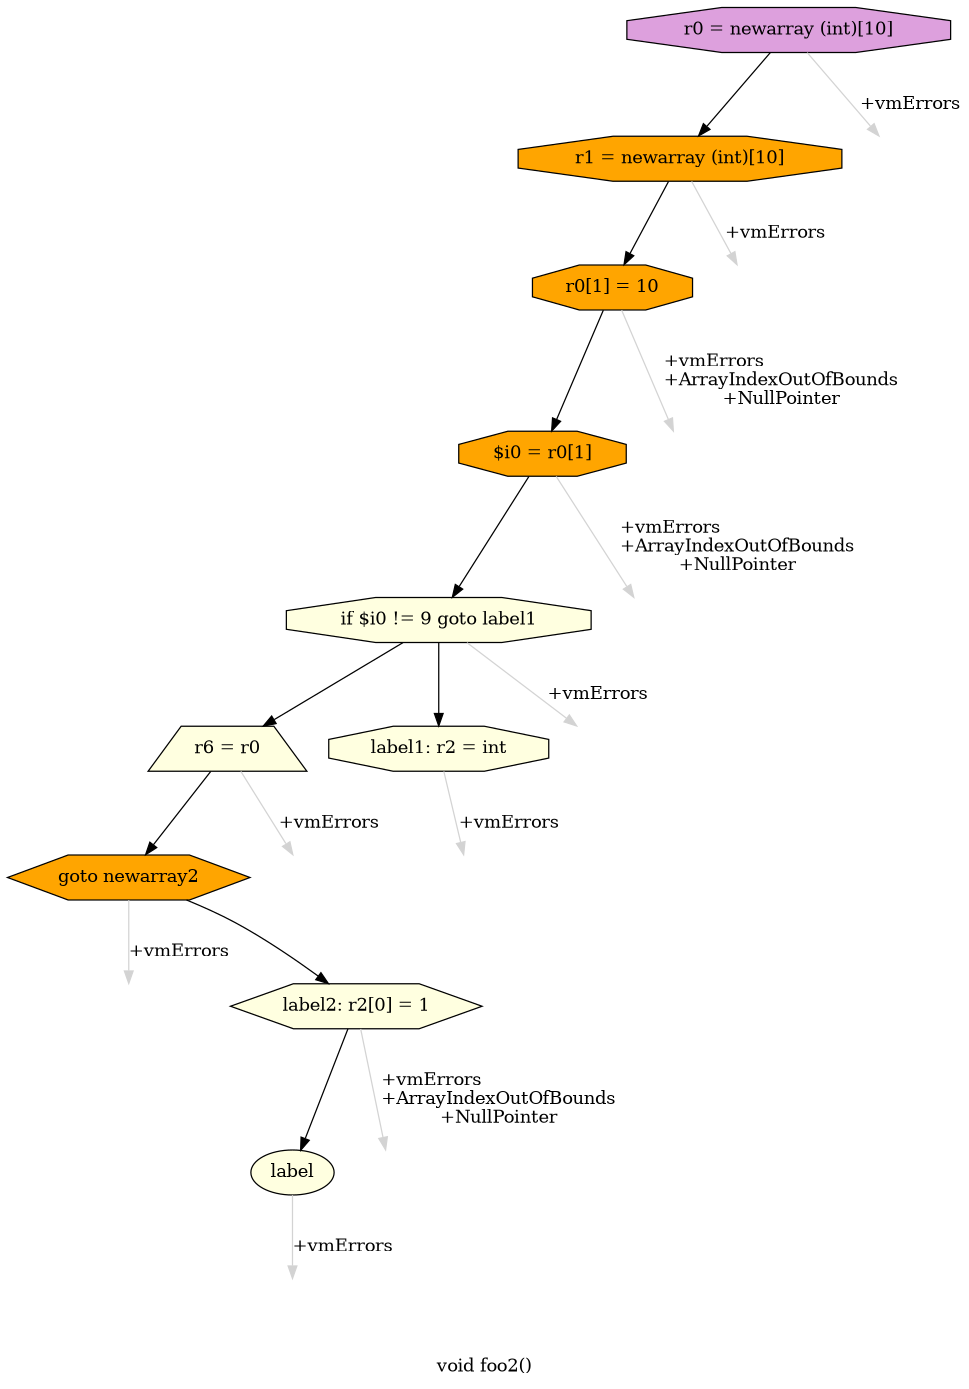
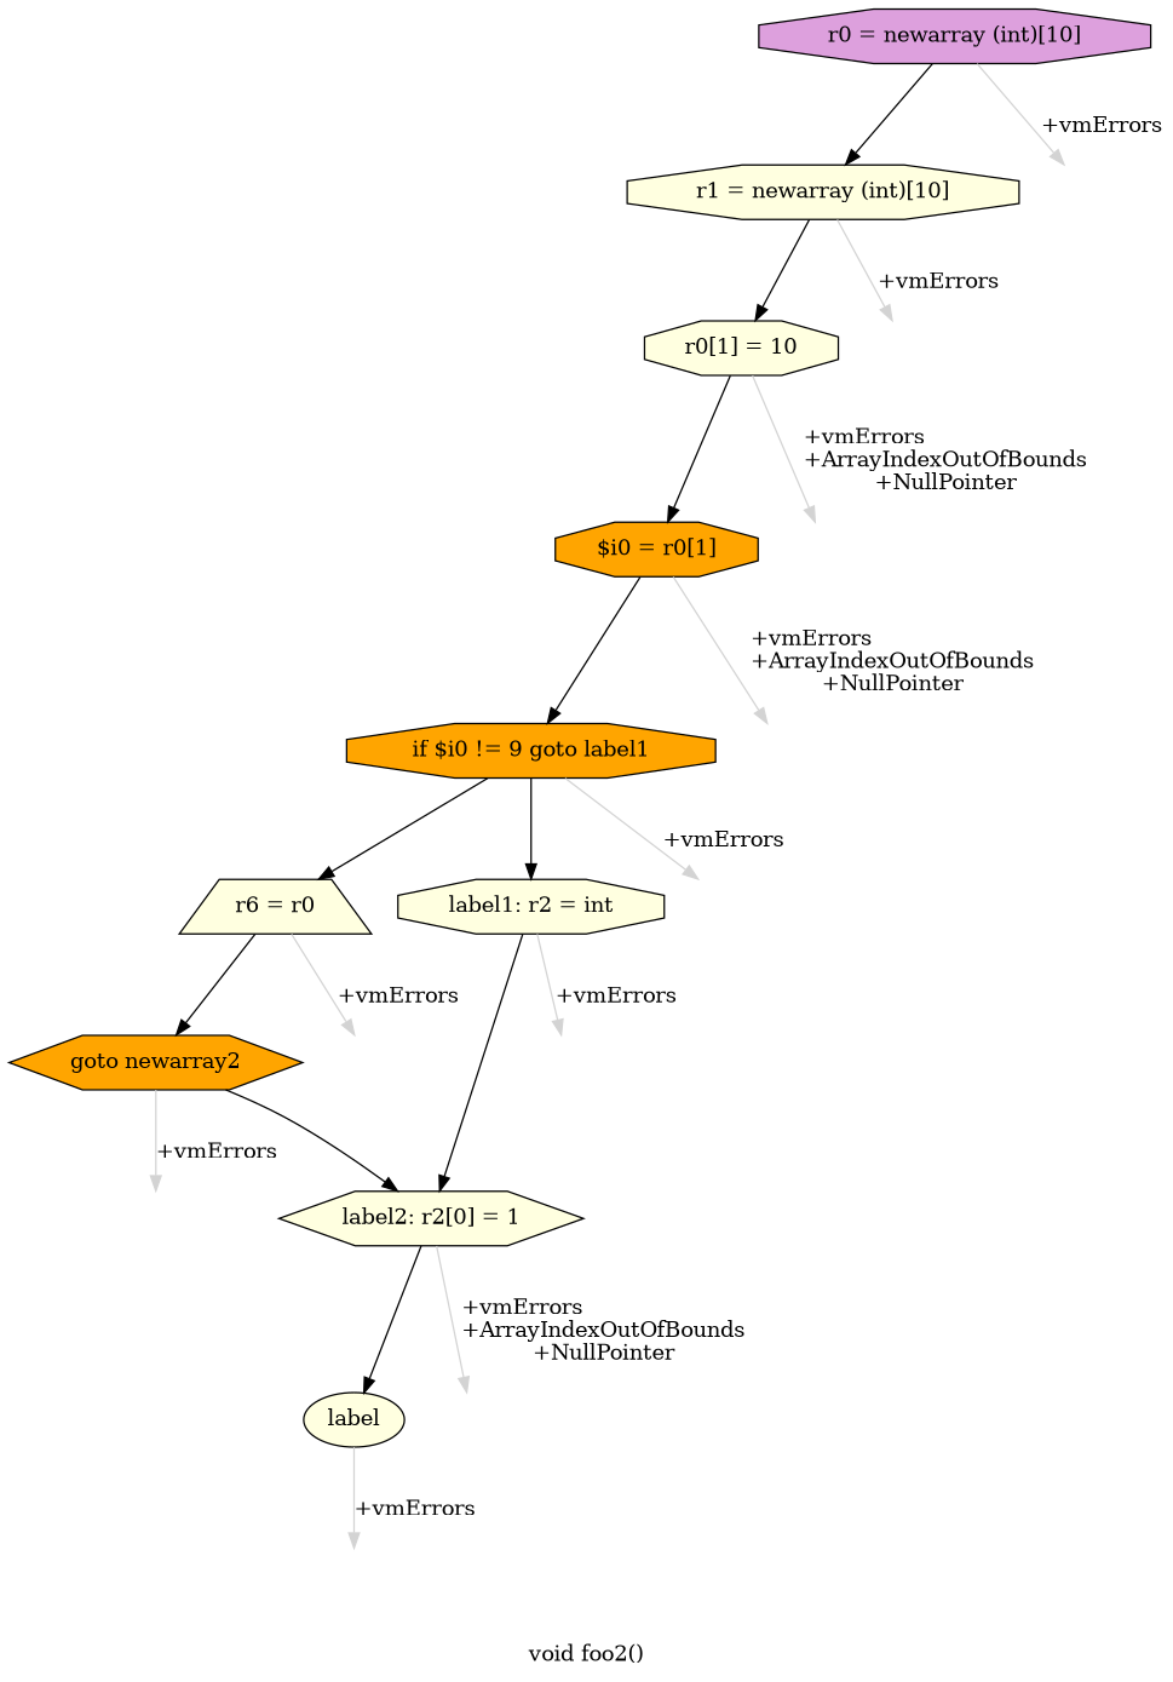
  digraph {
    label="void foo2()"
    node [shape=box style=filled]
    edge [color=black]
    n1 [fillcolor=plum label="r0 = newarray (int)[10]" shape=octagon]
-   n2 [fillcolor=orange label="r1 = newarray (int)[10]" shape=octagon]
+   n2 [fillcolor=lightyellow label="r1 = newarray (int)[10]" shape=octagon]
    n3 [label=Esc style=invis]
-   n4 [fillcolor=orange label="r0[1] = 10" shape=octagon]
+   n4 [fillcolor=lightyellow label="r0[1] = 10" shape=octagon]
    n5 [label=Esc style=invis]
    n6 [fillcolor=orange label="$i0 = r0[1]" shape=octagon]
    n7 [label=Esc style=invis]
-   n8 [fillcolor=lightyellow label="if $i0 != 9 goto label1" shape=octagon]
+   n8 [fillcolor=orange label="if $i0 != 9 goto label1" shape=octagon]
    n9 [label=Esc style=invis]
    n10 [fillcolor=lightyellow label="r6 = r0" shape=trapezium]
    n11 [fillcolor=lightyellow label="label1: r2 = int" shape=octagon]
    n12 [label=Esc style=invis]
    n13 [fillcolor=orange label="goto newarray2" shape=hexagon]
    n14 [label=Esc style=invis]
    n15 [fillcolor=lightyellow label="label2: r2[0] = 1" shape=hexagon]
    n16 [label=Esc style=invis]
    n17 [label=Esc style=invis]
    n18 [fillcolor=lightyellow label=label shape=ellipse]
    n19 [label=Esc style=invis]
    n20 [label=Esc style=invis]
    n1 -> n2
    n1 -> n3 [color=lightgray label="\l+vmErrors"]
    n2 -> n4
    n2 -> n5 [color=lightgray label="\l+vmErrors"]
    n4 -> n6
    n4 -> n7 [color=lightgray label="\l+vmErrors\l+ArrayIndexOutOfBounds\l+NullPointer"]
    n6 -> n8
    n6 -> n9 [color=lightgray label="\l+vmErrors\l+ArrayIndexOutOfBounds\l+NullPointer"]
    n8 -> n10
    n8 -> n11
    n8 -> n12 [color=lightgray label="\l+vmErrors"]
    n10 -> n13
    n10 -> n14 [color=lightgray label="\l+vmErrors"]
+   n11 -> n15
    n11 -> n16 [color=lightgray label="\l+vmErrors"]
    n13 -> n15
    n13 -> n17 [color=lightgray label="\l+vmErrors"]
    n15 -> n18
    n15 -> n19 [color=lightgray label="\l+vmErrors\l+ArrayIndexOutOfBounds\l+NullPointer"]
    n18 -> n20 [color=lightgray label="\l+vmErrors"]
  }
